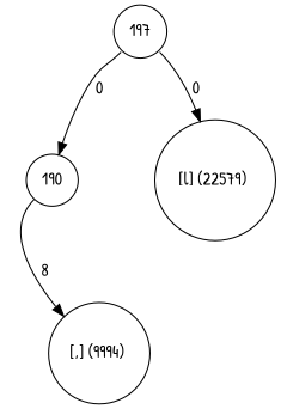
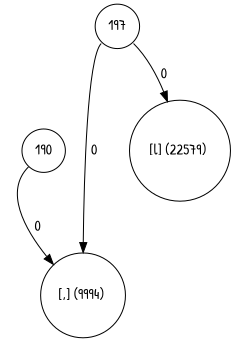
  digraph {
    fontname="Patrick Hand"
    node [fontname="Patrick Hand" shape=circle]
    edge [fontname="Patrick Hand" tailport=sw]
    n1 [label="[l] (22579) " width=0.5]
    197 [width=0.5]
    n3 [label=190 width=0.5]
    n4 [label="[,] (9994) " width=0.5]
    197 -> n1 [label=" 0" tailport=se]
-   197 -> n3 [label=" 0"]
-   n3 -> n4 [label=" 8"]
+   197 -> n4 [label=" 0"]
+   n3 -> n4 [label=" 0"]
  }
